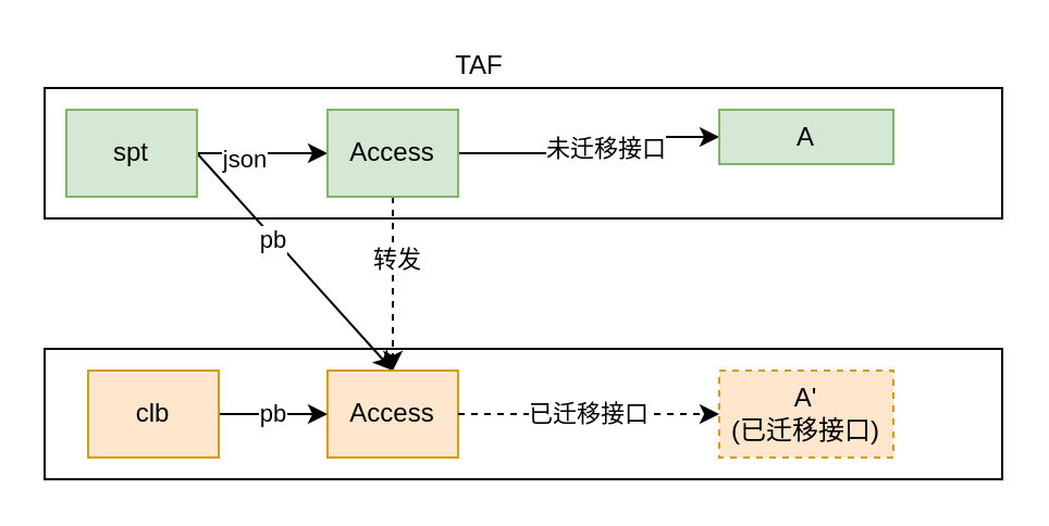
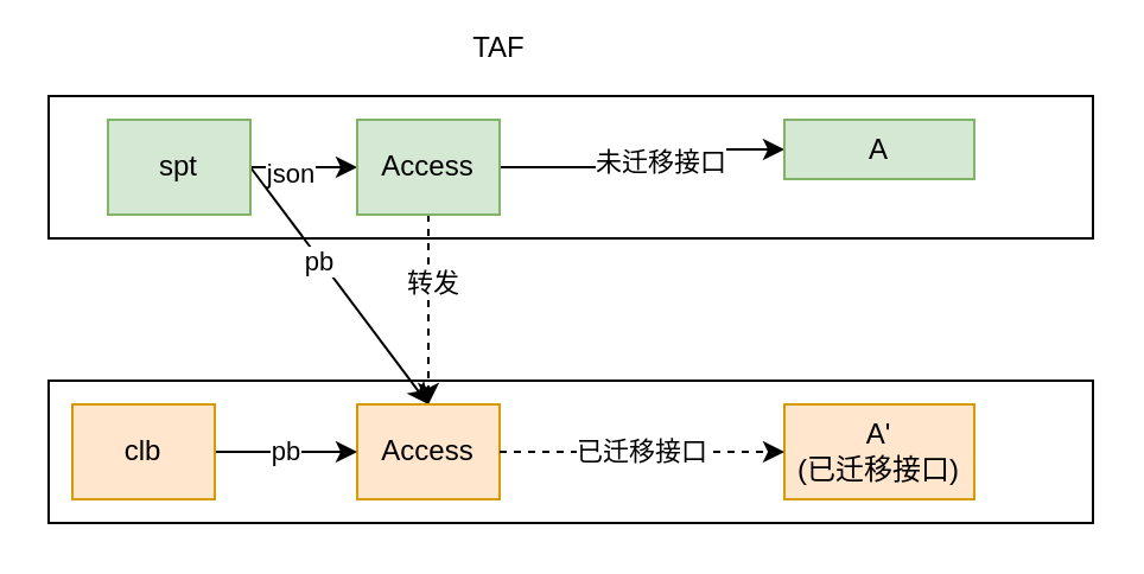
  <mxCell id="0" />
  <mxCell id="1" parent="0" />
  <mxCell id="2" value="" style="rounded=0;whiteSpace=wrap;html=1;" vertex="1" parent="1"><mxGeometry x="20" y="40" width="440" height="60" as="geometry" /></mxCell>
  <mxCell id="3" value="" style="rounded=0;whiteSpace=wrap;html=1;" vertex="1" parent="1"><mxGeometry x="20" y="160" width="440" height="60" as="geometry" /></mxCell>
  <mxCell id="4" value="" style="edgeStyle=orthogonalEdgeStyle;rounded=0;orthogonalLoop=1;jettySize=auto;html=1;" edge="1" parent="1" source="8" target="13"><mxGeometry relative="1" as="geometry" /></mxCell>
  <mxCell id="5" value="json" style="edgeLabel;html=1;align=center;verticalAlign=middle;resizable=0;points=[];" vertex="1" connectable="0" parent="4"><mxGeometry x="-0.3" y="-2" relative="1" as="geometry"><mxPoint as="offset" /></mxGeometry></mxCell>
  <mxCell id="6" style="rounded=0;orthogonalLoop=1;jettySize=auto;html=1;exitX=1;exitY=0.5;exitDx=0;exitDy=0;entryX=0.5;entryY=0;entryDx=0;entryDy=0;" edge="1" parent="1" source="8" target="15"><mxGeometry relative="1" as="geometry" /></mxCell>
  <mxCell id="7" value="pb" style="edgeLabel;html=1;align=center;verticalAlign=middle;resizable=0;points=[];" vertex="1" connectable="0" parent="6"><mxGeometry x="-0.231" y="-1" relative="1" as="geometry"><mxPoint as="offset" /></mxGeometry></mxCell>
- <mxCell id="8" value="spt" style="rounded=0;whiteSpace=wrap;html=1;fillColor=#d5e8d4;strokeColor=#82b366;" vertex="1" parent="1"><mxGeometry x="30" y="50" width="60" height="40" as="geometry" /></mxCell>
+ <mxCell id="8" value="spt" style="rounded=0;whiteSpace=wrap;html=1;fillColor=#d5e8d4;strokeColor=#82b366;" vertex="1" parent="1"><mxGeometry x="45" y="50" width="60" height="40" as="geometry" /></mxCell>
  <mxCell id="9" value="" style="edgeStyle=orthogonalEdgeStyle;rounded=0;orthogonalLoop=1;jettySize=auto;html=1;dashed=1;" edge="1" parent="1" source="13" target="15"><mxGeometry relative="1" as="geometry" /></mxCell>
  <mxCell id="10" value="转发" style="edgeLabel;html=1;align=center;verticalAlign=middle;resizable=0;points=[];" vertex="1" connectable="0" parent="9"><mxGeometry x="-0.3" y="1" relative="1" as="geometry"><mxPoint as="offset" /></mxGeometry></mxCell>
  <mxCell id="11" value="" style="edgeStyle=orthogonalEdgeStyle;rounded=0;orthogonalLoop=1;jettySize=auto;html=1;" edge="1" parent="1" source="13" target="14"><mxGeometry relative="1" as="geometry" /></mxCell>
  <mxCell id="12" value="未迁移接口" style="edgeLabel;html=1;align=center;verticalAlign=middle;resizable=0;points=[];" vertex="1" connectable="0" parent="11"><mxGeometry x="-0.52" y="3" relative="1" as="geometry"><mxPoint x="36" as="offset" /></mxGeometry></mxCell>
  <mxCell id="13" value="Access" style="rounded=0;whiteSpace=wrap;html=1;fillColor=#d5e8d4;strokeColor=#82b366;" vertex="1" parent="1"><mxGeometry x="150" y="50" width="60" height="40" as="geometry" /></mxCell>
  <mxCell id="14" value="A" style="rounded=0;whiteSpace=wrap;html=1;fillColor=#d5e8d4;strokeColor=#82b366;" vertex="1" parent="1"><mxGeometry x="330" y="50" width="80" height="25" as="geometry" /></mxCell>
  <mxCell id="15" value="Access" style="rounded=0;whiteSpace=wrap;html=1;fillColor=#ffe6cc;strokeColor=#d79b00;" vertex="1" parent="1"><mxGeometry x="150" y="170" width="60" height="40" as="geometry" /></mxCell>
- <mxCell id="16" value="A'&lt;br&gt;(已迁移接口)" style="rounded=0;whiteSpace=wrap;html=1;fillColor=#ffe6cc;strokeColor=#d79b00;dashed=1;" vertex="1" parent="1"><mxGeometry x="330" y="170" width="80" height="40" as="geometry" /></mxCell>
+ <mxCell id="16" value="A'&lt;br&gt;(已迁移接口)" style="rounded=0;whiteSpace=wrap;html=1;fillColor=#ffe6cc;strokeColor=#d79b00;" vertex="1" parent="1"><mxGeometry x="330" y="170" width="80" height="40" as="geometry" /></mxCell>
  <mxCell id="17" value="已迁移接口" style="endArrow=classic;html=1;exitX=1;exitY=0.5;exitDx=0;exitDy=0;entryX=0;entryY=0.5;entryDx=0;entryDy=0;dashed=1;" edge="1" parent="1" source="15" target="16"><mxGeometry width="50" height="50" relative="1" as="geometry"><mxPoint x="230" y="280" as="sourcePoint" /><mxPoint x="300" y="230" as="targetPoint" /></mxGeometry></mxCell>
  <mxCell id="18" value="pb" style="edgeStyle=none;rounded=0;orthogonalLoop=1;jettySize=auto;html=1;" edge="1" parent="1" source="19" target="15"><mxGeometry relative="1" as="geometry" /></mxCell>
- <mxCell id="19" value="clb" style="rounded=0;whiteSpace=wrap;html=1;fillColor=#ffe6cc;strokeColor=#d79b00;" vertex="1" parent="1"><mxGeometry x="40" y="170" width="60" height="40" as="geometry" /></mxCell>
- <mxCell id="20" value="TAF" style="text;html=1;strokeColor=none;fillColor=none;align=center;verticalAlign=middle;whiteSpace=wrap;rounded=0;" vertex="1" parent="1"><mxGeometry x="200" y="20" width="40" height="20" as="geometry" /></mxCell>
+ <mxCell id="19" value="clb" style="rounded=0;whiteSpace=wrap;html=1;fillColor=#ffe6cc;strokeColor=#d79b00;" vertex="1" parent="1"><mxGeometry x="30" y="170" width="60" height="40" as="geometry" /></mxCell>
+ <mxCell id="20" value="TAF" style="text;html=1;strokeColor=none;fillColor=none;align=center;verticalAlign=middle;whiteSpace=wrap;rounded=0;" vertex="1" parent="1"><mxGeometry x="190" y="10" width="40" height="20" as="geometry" /></mxCell>
